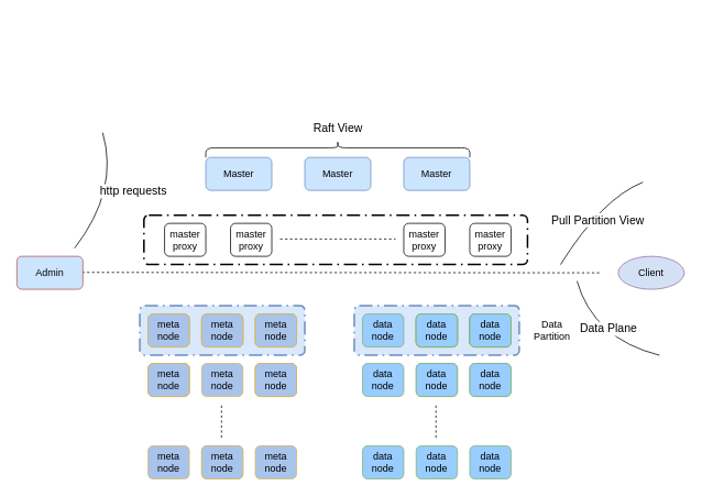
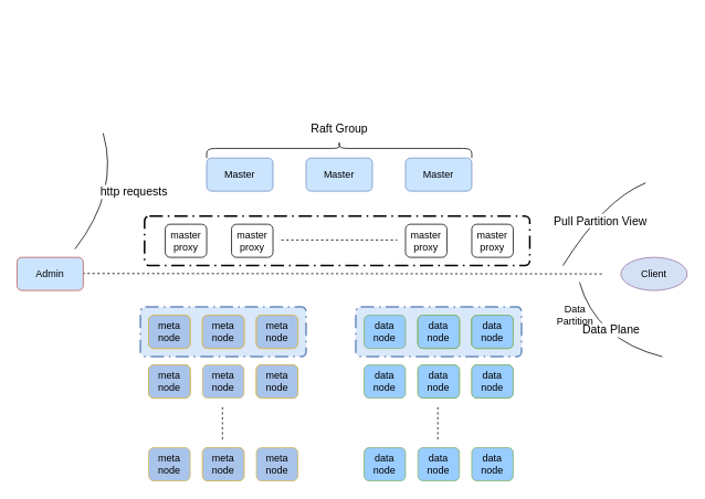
  <mxCell id="0" />
  <mxCell id="1" parent="0" />
  <mxCell id="2" value="" style="rounded=1;arcSize=10;dashed=1;strokeColor=#6c8ebf;fillColor=#dae8fc;dashPattern=8 3 1 3;strokeWidth=2;" parent="1" vertex="1"><mxGeometry x="169" y="370" width="200" height="60" as="geometry" /></mxCell>
  <mxCell id="3" value="Master" style="rounded=1;whiteSpace=wrap;html=1;fillColor=#CCE5FF;strokeColor=#6c8ebf;" parent="1" vertex="1"><mxGeometry x="249" y="190" width="80" height="40" as="geometry" /></mxCell>
  <mxCell id="4" value="Master" style="rounded=1;whiteSpace=wrap;html=1;fillColor=#CCE5FF;strokeColor=#6c8ebf;" parent="1" vertex="1"><mxGeometry x="369" y="190" width="80" height="40" as="geometry" /></mxCell>
  <mxCell id="5" value="Master" style="rounded=1;whiteSpace=wrap;html=1;fillColor=#CCE5FF;strokeColor=#6c8ebf;" parent="1" vertex="1"><mxGeometry x="489" y="190" width="80" height="40" as="geometry" /></mxCell>
  <mxCell id="6" value="master proxy" style="rounded=1;whiteSpace=wrap;html=1;" parent="1" vertex="1"><mxGeometry x="199" y="270" width="50" height="40" as="geometry" /></mxCell>
  <mxCell id="7" value="master proxy" style="rounded=1;whiteSpace=wrap;html=1;" parent="1" vertex="1"><mxGeometry x="279" y="270" width="50" height="40" as="geometry" /></mxCell>
  <mxCell id="8" value="master proxy" style="rounded=1;whiteSpace=wrap;html=1;" parent="1" vertex="1"><mxGeometry x="489" y="270" width="50" height="40" as="geometry" /></mxCell>
  <mxCell id="9" value="master proxy" style="rounded=1;whiteSpace=wrap;html=1;" parent="1" vertex="1"><mxGeometry x="569" y="270" width="50" height="40" as="geometry" /></mxCell>
  <mxCell id="10" value="" style="shape=curlyBracket;whiteSpace=wrap;html=1;rounded=1;rotation=90;size=0.418;" parent="1" vertex="1"><mxGeometry x="399" width="20" height="320" as="geometry" y="20" /></mxCell>
- <mxCell id="11" value="&lt;font style=&quot;font-size: 14px&quot;&gt;Raft View&lt;/font&gt;" style="text;html=1;strokeColor=none;fillColor=none;align=center;verticalAlign=middle;whiteSpace=wrap;rounded=0;" parent="1" vertex="1"><mxGeometry x="361.5" y="140" width="95" height="30" as="geometry" /></mxCell>
+ <mxCell id="11" value="&lt;font style=&quot;font-size: 14px&quot;&gt;Raft Group&lt;/font&gt;" style="text;html=1;strokeColor=none;fillColor=none;align=center;verticalAlign=middle;whiteSpace=wrap;rounded=0;" parent="1" vertex="1"><mxGeometry x="361.5" y="140" width="95" height="30" as="geometry" /></mxCell>
  <mxCell id="12" value="" style="endArrow=none;dashed=1;html=1;" parent="1" edge="1"><mxGeometry width="50" height="50" relative="1" as="geometry"><mxPoint x="339" y="289" as="sourcePoint" /><mxPoint x="479" y="289" as="targetPoint" /><Array as="points" /></mxGeometry></mxCell>
  <mxCell id="13" value="Client" style="ellipse;whiteSpace=wrap;html=1;fillColor=#D4E1F5;strokeColor=#9673a6;" parent="1" vertex="1"><mxGeometry x="749" y="310" width="80" height="40" as="geometry" /></mxCell>
  <mxCell id="14" value="" style="endArrow=none;html=1;curved=1;" parent="1" edge="1"><mxGeometry width="50" height="50" relative="1" as="geometry"><mxPoint x="679" y="320" as="sourcePoint" /><mxPoint x="779" y="220" as="targetPoint" /><Array as="points"><mxPoint x="729" y="240" /></Array></mxGeometry></mxCell>
  <mxCell id="15" value="&lt;font style=&quot;font-size: 14px&quot;&gt;Pull Partition View&lt;/font&gt;" style="text;html=1;align=center;verticalAlign=middle;resizable=0;points=[];;labelBackgroundColor=#ffffff;" parent="14" vertex="1" connectable="0"><mxGeometry x="0.273" y="-26" relative="1" as="geometry"><mxPoint x="-15" y="1" as="offset" /></mxGeometry></mxCell>
  <mxCell id="16" value="" style="endArrow=none;html=1;curved=1;" parent="1" edge="1"><mxGeometry width="50" height="50" relative="1" as="geometry"><mxPoint x="799" y="430" as="sourcePoint" /><mxPoint x="699" y="340" as="targetPoint" /><Array as="points"><mxPoint x="719" y="410" /></Array></mxGeometry></mxCell>
  <mxCell id="17" value="&lt;font style=&quot;font-size: 14px&quot;&gt;Data Plane&lt;/font&gt;" style="text;html=1;align=center;verticalAlign=middle;resizable=0;points=[];;labelBackgroundColor=#ffffff;" parent="16" vertex="1" connectable="0"><mxGeometry x="-0.125" y="-16" relative="1" as="geometry"><mxPoint as="offset" /></mxGeometry></mxCell>
  <mxCell id="18" value="" style="endArrow=none;dashed=1;html=1;" parent="1" edge="1"><mxGeometry width="50" height="50" relative="1" as="geometry"><mxPoint x="99" y="329.5" as="sourcePoint" /><mxPoint x="729" y="330" as="targetPoint" /></mxGeometry></mxCell>
  <mxCell id="19" value="meta node" style="rounded=1;whiteSpace=wrap;html=1;fillColor=#fff2cc;strokeColor=#d6b656;" parent="1" vertex="1"><mxGeometry x="179" y="380" width="50" height="40" as="geometry" /></mxCell>
  <mxCell id="20" value="meta node" style="rounded=1;whiteSpace=wrap;html=1;fillColor=#fff2cc;strokeColor=#d6b656;" parent="1" vertex="1"><mxGeometry x="244" y="380" width="50" height="40" as="geometry" /></mxCell>
  <mxCell id="21" value="meta node" style="rounded=1;whiteSpace=wrap;html=1;fillColor=#fff2cc;strokeColor=#d6b656;" parent="1" vertex="1"><mxGeometry x="309" y="380" width="50" height="40" as="geometry" /></mxCell>
  <mxCell id="22" value="meta node" style="rounded=1;whiteSpace=wrap;html=1;fillColor=#fff2cc;strokeColor=#d6b656;" parent="1" vertex="1"><mxGeometry x="179" y="440" width="50" height="40" as="geometry" /></mxCell>
  <mxCell id="23" value="meta node" style="rounded=1;whiteSpace=wrap;html=1;fillColor=#A9C4EB;strokeColor=#d6b656;" parent="1" vertex="1"><mxGeometry x="244" y="440" width="50" height="40" as="geometry" /></mxCell>
  <mxCell id="24" value="meta node" style="rounded=1;whiteSpace=wrap;html=1;fillColor=#fff2cc;strokeColor=#d6b656;" parent="1" vertex="1"><mxGeometry x="309" y="440" width="50" height="40" as="geometry" /></mxCell>
  <mxCell id="25" value="meta node" style="rounded=1;whiteSpace=wrap;html=1;fillColor=#A9C4EB;strokeColor=#d6b656;" parent="1" vertex="1"><mxGeometry x="179" y="540" width="50" height="40" as="geometry" /></mxCell>
  <mxCell id="26" value="meta node" style="rounded=1;whiteSpace=wrap;html=1;fillColor=#fff2cc;strokeColor=#d6b656;" parent="1" vertex="1"><mxGeometry x="244" y="540" width="50" height="40" as="geometry" /></mxCell>
  <mxCell id="27" value="meta node" style="rounded=1;whiteSpace=wrap;html=1;fillColor=#A9C4EB;strokeColor=#d6b656;" parent="1" vertex="1"><mxGeometry x="309" y="540" width="50" height="40" as="geometry" /></mxCell>
  <mxCell id="28" value="" style="endArrow=none;dashed=1;html=1;" parent="1" edge="1"><mxGeometry width="50" height="50" relative="1" as="geometry"><mxPoint x="268" y="530" as="sourcePoint" /><mxPoint x="268" y="490" as="targetPoint" /></mxGeometry></mxCell>
- <mxCell id="29" value="Data Partition" style="text;html=1;strokeColor=none;fillColor=none;align=center;verticalAlign=middle;whiteSpace=wrap;rounded=0;" parent="1" vertex="1"><mxGeometry x="649" y="390" width="40" height="20" as="geometry" /></mxCell>
+ <mxCell id="29" value="Data Partition" style="text;html=1;strokeColor=none;fillColor=none;align=center;verticalAlign=middle;whiteSpace=wrap;rounded=0;" parent="1" vertex="1"><mxGeometry x="674" y="370" width="40" height="20" as="geometry" /></mxCell>
  <mxCell id="30" value="" style="group;" parent="1" vertex="1" connectable="0"><mxGeometry x="429" y="370" width="200" height="210" as="geometry" /></mxCell>
  <mxCell id="31" value="" style="rounded=1;arcSize=10;dashed=1;strokeColor=#6c8ebf;fillColor=#dae8fc;dashPattern=8 3 1 3;strokeWidth=2;" parent="30" vertex="1"><mxGeometry width="200" height="60" as="geometry" /></mxCell>
  <mxCell id="32" value="data node" style="rounded=1;whiteSpace=wrap;html=1;fillColor=#99CCFF;strokeColor=#82b366;" parent="30" vertex="1"><mxGeometry x="10" y="10" width="50" height="40" as="geometry" /></mxCell>
  <mxCell id="33" value="data node" style="rounded=1;whiteSpace=wrap;html=1;fillColor=#d5e8d4;strokeColor=#82b366;" parent="30" vertex="1"><mxGeometry x="75" y="10" width="50" height="40" as="geometry" /></mxCell>
  <mxCell id="34" value="data node" style="rounded=1;whiteSpace=wrap;html=1;fillColor=#d5e8d4;strokeColor=#82b366;" parent="30" vertex="1"><mxGeometry x="140" y="10" width="50" height="40" as="geometry" /></mxCell>
  <mxCell id="35" value="data node" style="rounded=1;whiteSpace=wrap;html=1;fillColor=#99CCFF;strokeColor=#82b366;" parent="30" vertex="1"><mxGeometry x="10" y="70" width="50" height="40" as="geometry" /></mxCell>
  <mxCell id="36" value="data node" style="rounded=1;whiteSpace=wrap;html=1;fillColor=#d5e8d4;strokeColor=#82b366;" parent="30" vertex="1"><mxGeometry x="75" y="70" width="50" height="40" as="geometry" /></mxCell>
  <mxCell id="37" value="data node" style="rounded=1;whiteSpace=wrap;html=1;fillColor=#d5e8d4;strokeColor=#82b366;" parent="30" vertex="1"><mxGeometry x="140" y="70" width="50" height="40" as="geometry" /></mxCell>
  <mxCell id="38" value="data node" style="rounded=1;whiteSpace=wrap;html=1;fillColor=#99CCFF;strokeColor=#82b366;" parent="30" vertex="1"><mxGeometry x="10" y="170" width="50" height="40" as="geometry" /></mxCell>
  <mxCell id="39" value="data node" style="rounded=1;whiteSpace=wrap;html=1;fillColor=#99CCFF;strokeColor=#82b366;" parent="30" vertex="1"><mxGeometry x="75" y="170" width="50" height="40" as="geometry" /></mxCell>
  <mxCell id="40" value="data node" style="rounded=1;whiteSpace=wrap;html=1;fillColor=#99CCFF;strokeColor=#82b366;" parent="30" vertex="1"><mxGeometry x="140" y="170" width="50" height="40" as="geometry" /></mxCell>
  <mxCell id="41" value="" style="endArrow=none;dashed=1;html=1;" parent="30" edge="1"><mxGeometry width="50" height="50" relative="1" as="geometry"><mxPoint x="99" y="160" as="sourcePoint" /><mxPoint x="99" y="120" as="targetPoint" /></mxGeometry></mxCell>
  <mxCell id="42" value="data node" style="rounded=1;whiteSpace=wrap;html=1;fillColor=#d5e8d4;strokeColor=#82b366;" vertex="1" parent="30"><mxGeometry x="75" y="10" width="50" height="40" as="geometry" /></mxCell>
  <mxCell id="43" value="data node" style="rounded=1;whiteSpace=wrap;html=1;fillColor=#d5e8d4;strokeColor=#82b366;" vertex="1" parent="30"><mxGeometry x="140" y="10" width="50" height="40" as="geometry" /></mxCell>
  <mxCell id="44" value="data node" style="rounded=1;whiteSpace=wrap;html=1;fillColor=#d5e8d4;strokeColor=#82b366;" vertex="1" parent="30"><mxGeometry x="75" y="10" width="50" height="40" as="geometry" /></mxCell>
  <mxCell id="45" value="data node" style="rounded=1;whiteSpace=wrap;html=1;fillColor=#d5e8d4;strokeColor=#82b366;" vertex="1" parent="30"><mxGeometry x="140" y="10" width="50" height="40" as="geometry" /></mxCell>
  <mxCell id="46" value="data node" style="rounded=1;whiteSpace=wrap;html=1;fillColor=#99CCFF;strokeColor=#82b366;" vertex="1" parent="30"><mxGeometry x="75" y="10" width="50" height="40" as="geometry" /></mxCell>
  <mxCell id="47" value="data node" style="rounded=1;whiteSpace=wrap;html=1;fillColor=#99CCFF;strokeColor=#82b366;" vertex="1" parent="30"><mxGeometry x="140" y="10" width="50" height="40" as="geometry" /></mxCell>
  <mxCell id="48" value="data node" style="rounded=1;whiteSpace=wrap;html=1;fillColor=#99CCFF;strokeColor=#82b366;" vertex="1" parent="30"><mxGeometry x="140" y="70" width="50" height="40" as="geometry" /></mxCell>
  <mxCell id="49" value="data node" style="rounded=1;whiteSpace=wrap;html=1;fillColor=#99CCFF;strokeColor=#82b366;" vertex="1" parent="30"><mxGeometry x="75" y="70" width="50" height="40" as="geometry" /></mxCell>
  <mxCell id="50" value="" style="rounded=1;arcSize=10;dashed=1;strokeColor=#000000;fillColor=none;gradientColor=none;dashPattern=8 3 1 3;strokeWidth=2;" parent="1" vertex="1"><mxGeometry x="174" y="260" width="465" height="60" as="geometry" /></mxCell>
  <mxCell id="51" value="Admin" style="rounded=1;whiteSpace=wrap;html=1;fillColor=#CCE5FF;strokeColor=#b85450;" parent="1" vertex="1"><mxGeometry x="20" y="310" width="80" height="40" as="geometry" /></mxCell>
  <mxCell id="52" value="" style="endArrow=none;html=1;curved=1;" parent="1" edge="1"><mxGeometry width="50" height="50" relative="1" as="geometry"><mxPoint x="90" y="300" as="sourcePoint" /><mxPoint x="124" y="160" as="targetPoint" /><Array as="points"><mxPoint x="144" y="230" /></Array></mxGeometry></mxCell>
  <mxCell id="53" value="&lt;span style=&quot;font-size: 14px&quot;&gt;http requests&lt;/span&gt;" style="text;html=1;align=center;verticalAlign=middle;resizable=0;points=[];;labelBackgroundColor=#ffffff;" parent="52" vertex="1" connectable="0"><mxGeometry x="-0.125" y="-16" relative="1" as="geometry"><mxPoint x="14" y="-23.5" as="offset" /></mxGeometry></mxCell>
  <mxCell id="54" value="meta node" style="rounded=1;whiteSpace=wrap;html=1;fillColor=#fff2cc;strokeColor=#d6b656;" vertex="1" parent="1"><mxGeometry x="244" y="380" width="50" height="40" as="geometry" /></mxCell>
  <mxCell id="55" value="meta node" style="rounded=1;whiteSpace=wrap;html=1;fillColor=#fff2cc;strokeColor=#d6b656;" vertex="1" parent="1"><mxGeometry x="179" y="380" width="50" height="40" as="geometry" /></mxCell>
  <mxCell id="56" value="meta node" style="rounded=1;whiteSpace=wrap;html=1;fillColor=#fff2cc;strokeColor=#d6b656;" vertex="1" parent="1"><mxGeometry x="309" y="380" width="50" height="40" as="geometry" /></mxCell>
  <mxCell id="57" value="meta node" style="rounded=1;whiteSpace=wrap;html=1;fillColor=#fff2cc;strokeColor=#d6b656;" vertex="1" parent="1"><mxGeometry x="309" y="440" width="50" height="40" as="geometry" /></mxCell>
  <mxCell id="58" value="meta node" style="rounded=1;whiteSpace=wrap;html=1;fillColor=#fff2cc;strokeColor=#d6b656;" vertex="1" parent="1"><mxGeometry x="179" y="440" width="50" height="40" as="geometry" /></mxCell>
  <mxCell id="59" value="meta node" style="rounded=1;whiteSpace=wrap;html=1;fillColor=#A9C4EB;strokeColor=#d6b656;" vertex="1" parent="1"><mxGeometry x="244" y="380" width="50" height="40" as="geometry" /></mxCell>
  <mxCell id="60" value="meta node" style="rounded=1;whiteSpace=wrap;html=1;fillColor=#A9C4EB;strokeColor=#d6b656;" vertex="1" parent="1"><mxGeometry x="179" y="380" width="50" height="40" as="geometry" /></mxCell>
  <mxCell id="61" value="meta node" style="rounded=1;whiteSpace=wrap;html=1;fillColor=#A9C4EB;strokeColor=#d6b656;" vertex="1" parent="1"><mxGeometry x="309" y="380" width="50" height="40" as="geometry" /></mxCell>
  <mxCell id="62" value="meta node" style="rounded=1;whiteSpace=wrap;html=1;fillColor=#A9C4EB;strokeColor=#d6b656;" vertex="1" parent="1"><mxGeometry x="309" y="440" width="50" height="40" as="geometry" /></mxCell>
  <mxCell id="63" value="meta node" style="rounded=1;whiteSpace=wrap;html=1;fillColor=#A9C4EB;strokeColor=#d6b656;" vertex="1" parent="1"><mxGeometry x="179" y="440" width="50" height="40" as="geometry" /></mxCell>
  <mxCell id="64" value="meta node" style="rounded=1;whiteSpace=wrap;html=1;fillColor=#A9C4EB;strokeColor=#d6b656;" vertex="1" parent="1"><mxGeometry x="244" y="540" width="50" height="40" as="geometry" /></mxCell>
